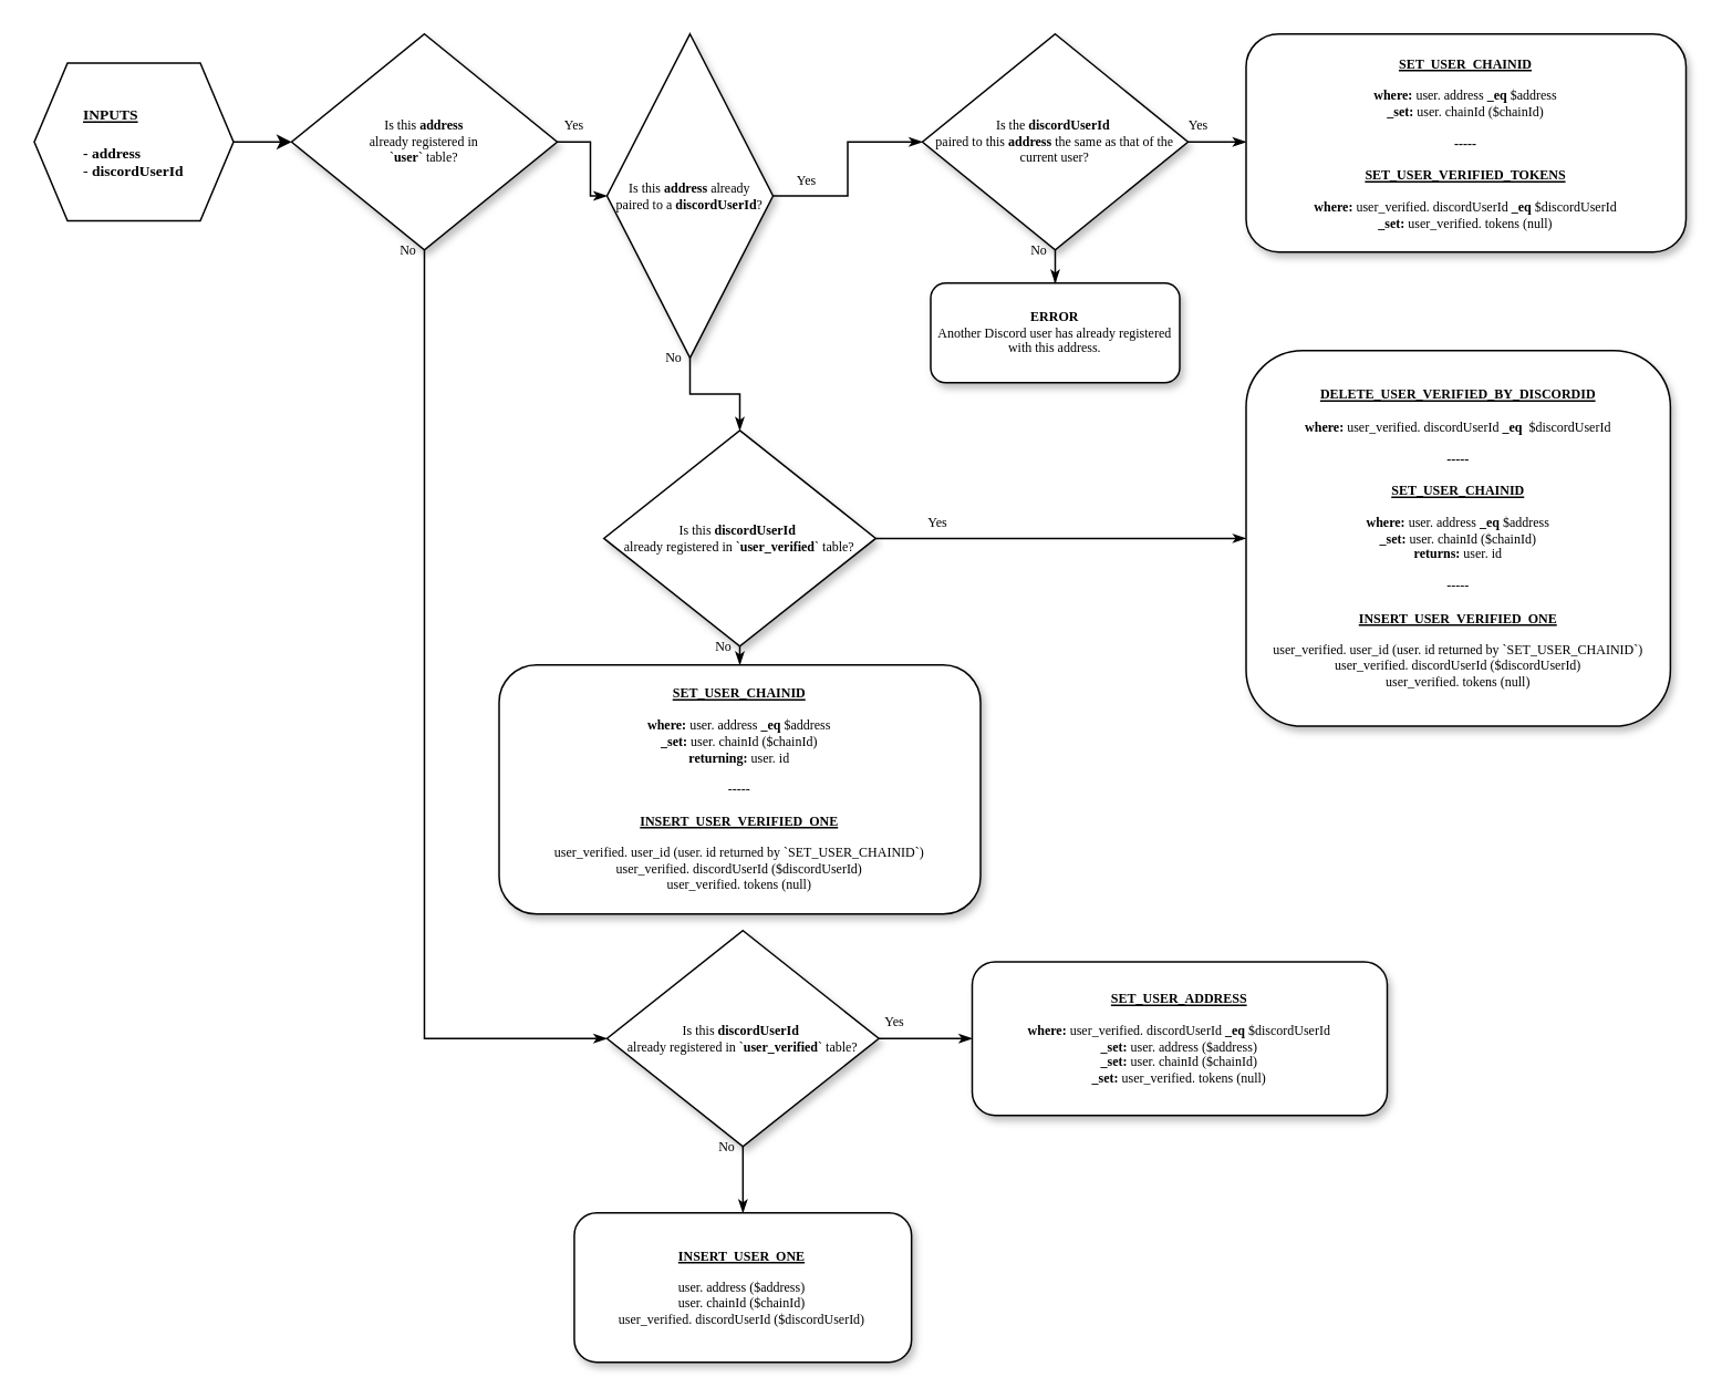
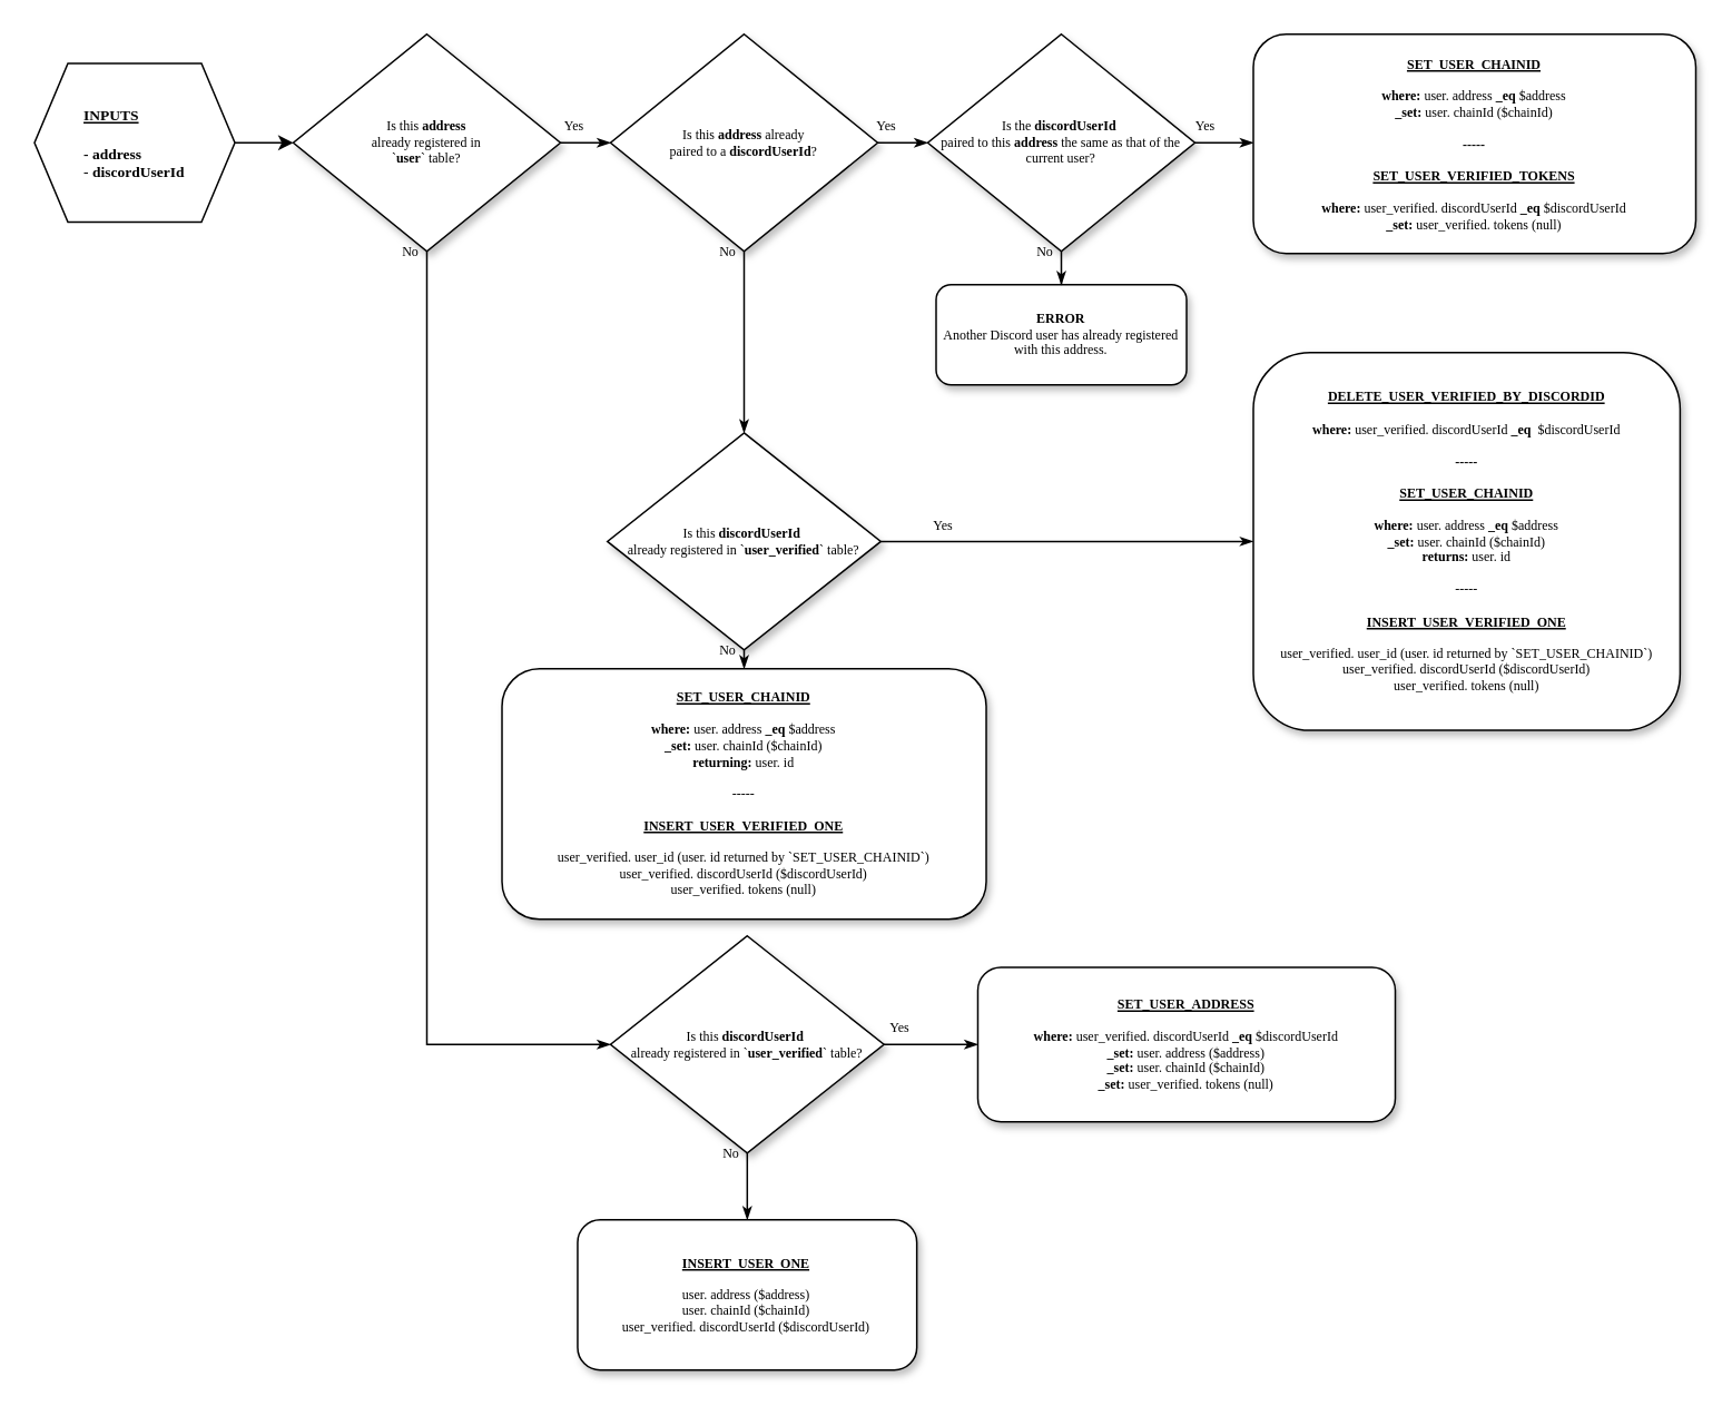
  <mxCell id="0" />
  <mxCell id="1" parent="0" />
  <mxCell id="2" value="Yes" style="edgeStyle=orthogonalEdgeStyle;rounded=0;html=1;labelBackgroundColor=none;startSize=5;endArrow=classicThin;endFill=1;endSize=5;jettySize=auto;orthogonalLoop=1;strokeWidth=1;fontFamily=Verdana;fontSize=8;entryX=0;entryY=0.5;entryDx=0;entryDy=0;" parent="1" source="3" target="5" edge="1"><mxGeometry x="-0.667" y="10" relative="1" as="geometry"><mxPoint as="offset" /><mxPoint x="365" y="90" as="targetPoint" /></mxGeometry></mxCell>
  <mxCell id="3" value="Is this&amp;nbsp;&lt;b&gt;address&lt;/b&gt;&lt;br&gt;already registered in &lt;br&gt;`&lt;b&gt;user&lt;/b&gt;` table?" style="rhombus;whiteSpace=wrap;html=1;rounded=0;shadow=1;labelBackgroundColor=none;strokeWidth=1;fontFamily=Verdana;fontSize=8;align=center;" parent="1" vertex="1"><mxGeometry x="175" y="20" width="160" height="130" as="geometry" /></mxCell>
  <mxCell id="4" value="Is this&amp;nbsp;&lt;b&gt;discordUserId&lt;/b&gt;&amp;nbsp;&lt;br&gt;already registered in `&lt;b&gt;user_verified&lt;/b&gt;` table?" style="rhombus;whiteSpace=wrap;html=1;rounded=0;shadow=1;labelBackgroundColor=none;strokeWidth=1;fontFamily=Verdana;fontSize=8;align=center;" parent="1" vertex="1"><mxGeometry x="365" y="560" width="163.75" height="130" as="geometry" /></mxCell>
- <mxCell id="5" value="Is this &lt;b&gt;address&lt;/b&gt;&amp;nbsp;already &lt;br&gt;paired to a &lt;b&gt;discordUserId&lt;/b&gt;?" style="rhombus;whiteSpace=wrap;html=1;rounded=0;shadow=1;labelBackgroundColor=none;strokeWidth=1;fontFamily=Verdana;fontSize=8;align=center;" parent="1" vertex="1"><mxGeometry x="365" y="20" width="100" height="195" as="geometry" /></mxCell>
+ <mxCell id="5" value="Is this &lt;b&gt;address&lt;/b&gt;&amp;nbsp;already &lt;br&gt;paired to a &lt;b&gt;discordUserId&lt;/b&gt;?" style="rhombus;whiteSpace=wrap;html=1;rounded=0;shadow=1;labelBackgroundColor=none;strokeWidth=1;fontFamily=Verdana;fontSize=8;align=center;" parent="1" vertex="1"><mxGeometry x="365" y="20" width="160" height="130" as="geometry" /></mxCell>
  <mxCell id="6" value="Yes" style="edgeStyle=orthogonalEdgeStyle;rounded=0;html=1;labelBackgroundColor=none;startSize=5;endArrow=classicThin;endFill=1;endSize=5;jettySize=auto;orthogonalLoop=1;strokeWidth=1;fontFamily=Verdana;fontSize=8;entryX=0;entryY=0.5;entryDx=0;entryDy=0;exitX=1;exitY=0.5;exitDx=0;exitDy=0;" parent="1" source="5" target="8" edge="1"><mxGeometry x="-0.667" y="10" relative="1" as="geometry"><mxPoint as="offset" /><mxPoint x="515" y="104.63" as="sourcePoint" /><mxPoint x="605" y="104.63" as="targetPoint" /></mxGeometry></mxCell>
  <mxCell id="7" value="No" style="edgeStyle=orthogonalEdgeStyle;rounded=0;html=1;labelBackgroundColor=none;startSize=5;endArrow=classicThin;endFill=1;endSize=5;jettySize=auto;orthogonalLoop=1;strokeWidth=1;fontFamily=Verdana;fontSize=8;exitX=0.5;exitY=1;exitDx=0;exitDy=0;entryX=0.5;entryY=0;entryDx=0;entryDy=0;" parent="1" source="5" target="13" edge="1"><mxGeometry x="-1" y="-10" relative="1" as="geometry"><mxPoint x="445" y="240" as="targetPoint" /><Array as="points" /><mxPoint as="offset" /><mxPoint x="419.63" y="120" as="sourcePoint" /></mxGeometry></mxCell>
  <mxCell id="8" value="Is the&amp;nbsp;&lt;b&gt;discordUserId&lt;/b&gt;&amp;nbsp;&lt;br&gt;paired to this &lt;b&gt;address&lt;/b&gt;&amp;nbsp;the same as that of the current user?" style="rhombus;whiteSpace=wrap;html=1;rounded=0;shadow=1;labelBackgroundColor=none;strokeWidth=1;fontFamily=Verdana;fontSize=8;align=center;" parent="1" vertex="1"><mxGeometry x="555" y="20" width="160" height="130" as="geometry" /></mxCell>
  <mxCell id="9" value="Yes" style="edgeStyle=orthogonalEdgeStyle;rounded=0;html=1;labelBackgroundColor=none;startSize=5;endArrow=classicThin;endFill=1;endSize=5;jettySize=auto;orthogonalLoop=1;strokeWidth=1;fontFamily=Verdana;fontSize=8;exitX=1;exitY=0.5;exitDx=0;exitDy=0;entryX=0;entryY=0.5;entryDx=0;entryDy=0;" parent="1" source="8" target="12" edge="1"><mxGeometry x="-0.667" y="10" relative="1" as="geometry"><mxPoint as="offset" /><mxPoint x="785" y="170" as="sourcePoint" /><mxPoint x="685" y="105" as="targetPoint" /></mxGeometry></mxCell>
  <mxCell id="10" value="&lt;b&gt;ERROR&lt;br&gt;&lt;/b&gt;Another Discord user has already registered with this address." style="rounded=1;whiteSpace=wrap;html=1;shadow=1;labelBackgroundColor=none;strokeWidth=1;fontFamily=Verdana;fontSize=8;align=center;" parent="1" vertex="1"><mxGeometry x="560" y="170" width="150" height="60" as="geometry" /></mxCell>
  <mxCell id="11" value="No" style="edgeStyle=orthogonalEdgeStyle;rounded=0;html=1;labelBackgroundColor=none;startSize=5;endArrow=classicThin;endFill=1;endSize=5;jettySize=auto;orthogonalLoop=1;strokeWidth=1;fontFamily=Verdana;fontSize=8;exitX=0.5;exitY=1;exitDx=0;exitDy=0;" parent="1" source="8" target="10" edge="1"><mxGeometry x="-1" y="-10" relative="1" as="geometry"><mxPoint x="635" y="190" as="targetPoint" /><Array as="points" /><mxPoint as="offset" /><mxPoint x="635" y="170" as="sourcePoint" /></mxGeometry></mxCell>
  <mxCell id="12" value="&lt;b style=&quot;font-size: 8px&quot;&gt;&lt;u&gt;SET_USER_CHAINID&lt;br&gt;&lt;/u&gt;&lt;br style=&quot;font-size: 8px&quot;&gt;where: &lt;/b&gt;user. address &lt;b style=&quot;font-size: 8px&quot;&gt;_eq&lt;/b&gt; $address&lt;br style=&quot;font-size: 8px&quot;&gt;&lt;b style=&quot;font-size: 8px&quot;&gt;_set: &lt;/b&gt;user. chainId ($chainId)&lt;br style=&quot;font-size: 8px&quot;&gt;&lt;b&gt;&lt;br&gt;-----&lt;br&gt;&lt;/b&gt;&lt;br&gt;&lt;b&gt;&lt;u&gt;SET_USER_VERIFIED_TOKENS&lt;br&gt;&lt;br&gt;&lt;/u&gt;where:&lt;/b&gt;&amp;nbsp;user_verified. discordUserId&amp;nbsp;&lt;b&gt;_eq&lt;/b&gt;&amp;nbsp;$discordUserId&lt;br&gt;&lt;b&gt;_set: &lt;/b&gt;user_verified. tokens (null)" style="rounded=1;whiteSpace=wrap;html=1;shadow=1;labelBackgroundColor=none;strokeWidth=1;fontFamily=Verdana;fontSize=8;align=center;spacing=0;" parent="1" vertex="1"><mxGeometry x="750" y="20" width="265" height="131.25" as="geometry" /></mxCell>
  <mxCell id="13" value="Is this&amp;nbsp;&lt;b&gt;discordUserId&lt;/b&gt;&amp;nbsp;&lt;br&gt;already registered in `&lt;b&gt;user_verified&lt;/b&gt;` table?" style="rhombus;whiteSpace=wrap;html=1;rounded=0;shadow=1;labelBackgroundColor=none;strokeWidth=1;fontFamily=Verdana;fontSize=8;align=center;" parent="1" vertex="1"><mxGeometry x="363.13" y="258.75" width="163.75" height="130" as="geometry" /></mxCell>
  <mxCell id="14" value="Yes" style="edgeStyle=orthogonalEdgeStyle;rounded=0;html=1;labelBackgroundColor=none;startSize=5;endArrow=classicThin;endFill=1;endSize=5;jettySize=auto;orthogonalLoop=1;strokeWidth=1;fontFamily=Verdana;fontSize=8;entryX=0;entryY=0.5;entryDx=0;entryDy=0;exitX=1;exitY=0.5;exitDx=0;exitDy=0;" parent="1" source="13" target="24" edge="1"><mxGeometry x="-0.667" y="10" relative="1" as="geometry"><mxPoint as="offset" /><mxPoint x="565.874" y="304.667" as="sourcePoint" /><mxPoint x="575" y="305" as="targetPoint" /></mxGeometry></mxCell>
  <mxCell id="15" value="No" style="edgeStyle=orthogonalEdgeStyle;rounded=0;html=1;labelBackgroundColor=none;startSize=5;endArrow=classicThin;endFill=1;endSize=5;jettySize=auto;orthogonalLoop=1;strokeWidth=1;fontFamily=Verdana;fontSize=8;exitX=0.5;exitY=1;exitDx=0;exitDy=0;entryX=0.5;entryY=0;entryDx=0;entryDy=0;" parent="1" source="13" target="23" edge="1"><mxGeometry x="-1" y="-10" relative="1" as="geometry"><mxPoint x="447" y="410" as="targetPoint" /><Array as="points" /><mxPoint as="offset" /><mxPoint x="445.5" y="390" as="sourcePoint" /></mxGeometry></mxCell>
  <mxCell id="16" value="Yes" style="edgeStyle=orthogonalEdgeStyle;rounded=0;html=1;labelBackgroundColor=none;startSize=5;endArrow=classicThin;endFill=1;endSize=5;jettySize=auto;orthogonalLoop=1;strokeWidth=1;fontFamily=Verdana;fontSize=8;exitX=1;exitY=0.5;exitDx=0;exitDy=0;entryX=0;entryY=0.5;entryDx=0;entryDy=0;" parent="1" source="4" target="17" edge="1"><mxGeometry x="-0.667" y="10" relative="1" as="geometry"><mxPoint as="offset" /><mxPoint x="556.88" y="684.63" as="sourcePoint" /><mxPoint x="582" y="625" as="targetPoint" /></mxGeometry></mxCell>
  <mxCell id="17" value="&lt;b&gt;&lt;u&gt;SET_USER_ADDRESS&lt;br&gt;&lt;/u&gt;&lt;br&gt;where: &lt;/b&gt;user_verified. discordUserId &lt;b&gt;_eq&lt;/b&gt;&amp;nbsp;$discordUserId&lt;br&gt;&lt;b&gt;_set: &lt;/b&gt;user. address ($address)&lt;br&gt;&lt;b&gt;_set: &lt;/b&gt;user. chainId ($chainId)&lt;br&gt;&lt;b&gt;_set: &lt;/b&gt;user_verified. tokens (null)" style="rounded=1;whiteSpace=wrap;html=1;shadow=1;labelBackgroundColor=none;strokeWidth=1;fontFamily=Verdana;fontSize=8;align=center;" parent="1" vertex="1"><mxGeometry x="585" y="578.75" width="250" height="92.5" as="geometry" /></mxCell>
  <mxCell id="18" value="No" style="edgeStyle=orthogonalEdgeStyle;rounded=0;html=1;labelBackgroundColor=none;startSize=5;endArrow=classicThin;endFill=1;endSize=5;jettySize=auto;orthogonalLoop=1;strokeWidth=1;fontFamily=Verdana;fontSize=8;exitX=0.5;exitY=1;exitDx=0;exitDy=0;entryX=0;entryY=0.5;entryDx=0;entryDy=0;" parent="1" source="3" target="4" edge="1"><mxGeometry x="-1" y="-10" relative="1" as="geometry"><mxPoint x="255" y="590" as="targetPoint" /><Array as="points" /><mxPoint as="offset" /><mxPoint x="254.63" y="190" as="sourcePoint" /></mxGeometry></mxCell>
  <mxCell id="19" value="No" style="edgeStyle=orthogonalEdgeStyle;rounded=0;html=1;labelBackgroundColor=none;startSize=5;endArrow=classicThin;endFill=1;endSize=5;jettySize=auto;orthogonalLoop=1;strokeWidth=1;fontFamily=Verdana;fontSize=8;exitX=0.5;exitY=1;exitDx=0;exitDy=0;entryX=0.5;entryY=0;entryDx=0;entryDy=0;" parent="1" source="4" target="20" edge="1"><mxGeometry x="-1" y="-10" relative="1" as="geometry"><mxPoint x="447" y="720" as="targetPoint" /><Array as="points" /><mxPoint as="offset" /><mxPoint x="446.505" y="700" as="sourcePoint" /></mxGeometry></mxCell>
  <mxCell id="20" value="&lt;b&gt;&lt;u&gt;INSERT_USER_ONE&lt;br&gt;&lt;/u&gt;&lt;/b&gt;&lt;br&gt;user. address ($address)&lt;br&gt;user. chainId ($chainId)&lt;br&gt;user_verified. discordUserId ($discordUserId)" style="rounded=1;whiteSpace=wrap;html=1;shadow=1;labelBackgroundColor=none;strokeWidth=1;fontFamily=Verdana;fontSize=8;align=center;" parent="1" vertex="1"><mxGeometry x="345.31" y="730" width="203.13" height="90" as="geometry" /></mxCell>
  <mxCell id="21" style="edgeStyle=orthogonalEdgeStyle;rounded=0;orthogonalLoop=1;jettySize=auto;html=1;exitX=1;exitY=0.5;exitDx=0;exitDy=0;entryX=0;entryY=0.5;entryDx=0;entryDy=0;fontSize=10;" parent="1" source="22" target="3" edge="1"><mxGeometry relative="1" as="geometry" /></mxCell>
  <mxCell id="22" value="&lt;div style=&quot;text-align: justify&quot;&gt;&lt;b style=&quot;font-size: 9px&quot;&gt;&lt;u&gt;INPUTS&lt;/u&gt;&lt;/b&gt;&lt;/div&gt;&lt;div style=&quot;text-align: justify&quot;&gt;&lt;b style=&quot;font-size: 9px&quot;&gt;&lt;u&gt;&lt;br&gt;&lt;/u&gt;&lt;/b&gt;&lt;/div&gt;&lt;font style=&quot;font-size: 9px&quot;&gt;&lt;b&gt;&lt;div style=&quot;text-align: justify&quot;&gt;&lt;b&gt;- address&lt;/b&gt;&lt;/div&gt;&lt;/b&gt;&lt;div style=&quot;text-align: justify&quot;&gt;&lt;span&gt;-&amp;nbsp;&lt;/span&gt;&lt;b&gt;discordUserId&lt;/b&gt;&lt;/div&gt;&lt;/font&gt;" style="shape=hexagon;perimeter=hexagonPerimeter2;whiteSpace=wrap;html=1;fixedSize=1;fontSize=10;strokeWidth=1;fontFamily=Verdana;align=center;" parent="1" vertex="1"><mxGeometry x="20" y="37.5" width="120" height="95" as="geometry" /></mxCell>
  <mxCell id="23" value="&lt;b&gt;&lt;u&gt;SET_USER_CHAINID&lt;br&gt;&lt;/u&gt;&lt;br&gt;where:&amp;nbsp;&lt;/b&gt;user. address&amp;nbsp;&lt;b&gt;_eq&lt;/b&gt;&amp;nbsp;$address&lt;br&gt;&lt;b&gt;_set:&amp;nbsp;&lt;/b&gt;user. chainId ($chainId)&lt;br&gt;&lt;b&gt;returning:&lt;/b&gt;&amp;nbsp;user. id&lt;br&gt;&lt;br&gt;-----&lt;br&gt;&lt;br&gt;&lt;u style=&quot;font-weight: bold&quot;&gt;INSERT_USER_VERIFIED_ONE&lt;/u&gt;&lt;br&gt;&lt;br&gt;user_verified. user_id (user. id returned by `SET_USER_CHAINID`)&lt;br&gt;user_verified. discordUserId ($discordUserId)&lt;br&gt;user_verified. tokens (null)" style="rounded=1;whiteSpace=wrap;html=1;shadow=1;labelBackgroundColor=none;strokeWidth=1;fontFamily=Verdana;fontSize=8;align=center;" parent="1" vertex="1"><mxGeometry x="300.01" y="400" width="290" height="150" as="geometry" /></mxCell>
  <mxCell id="24" value="&lt;b&gt;&lt;u&gt;DELETE_USER_VERIFIED_BY_DISCORDID&lt;br&gt;&lt;/u&gt;&lt;br&gt;where:&lt;/b&gt;&amp;nbsp;user_verified. discordUserId&amp;nbsp;&lt;b&gt;_eq&amp;nbsp;&amp;nbsp;&lt;/b&gt;$discordUserId&lt;br&gt;&lt;br&gt;&lt;b&gt;-----&lt;/b&gt;&lt;br&gt;&lt;br&gt;&lt;b&gt;&lt;u&gt;SET_USER_CHAINID&lt;br&gt;&lt;/u&gt;&lt;br&gt;where:&amp;nbsp;&lt;/b&gt;user. address&amp;nbsp;&lt;b&gt;_eq&lt;/b&gt;&amp;nbsp;$address&lt;br&gt;&lt;b&gt;_set:&amp;nbsp;&lt;/b&gt;user. chainId ($chainId)&lt;br&gt;&lt;b&gt;returns:&lt;/b&gt;&amp;nbsp;user. id&lt;br&gt;&lt;br&gt;-----&lt;br&gt;&lt;br&gt;&lt;u style=&quot;font-weight: bold&quot;&gt;INSERT_USER_VERIFIED_ONE&lt;/u&gt;&lt;br&gt;&lt;br&gt;user_verified. user_id (user. id returned by `SET_USER_CHAINID`)&lt;br&gt;user_verified. discordUserId ($discordUserId)&lt;br&gt;user_verified. tokens (null)" style="rounded=1;whiteSpace=wrap;html=1;shadow=1;labelBackgroundColor=none;strokeWidth=1;fontFamily=Verdana;fontSize=8;align=center;" parent="1" vertex="1"><mxGeometry x="750" y="210.63" width="255.59" height="226.25" as="geometry" /></mxCell>
